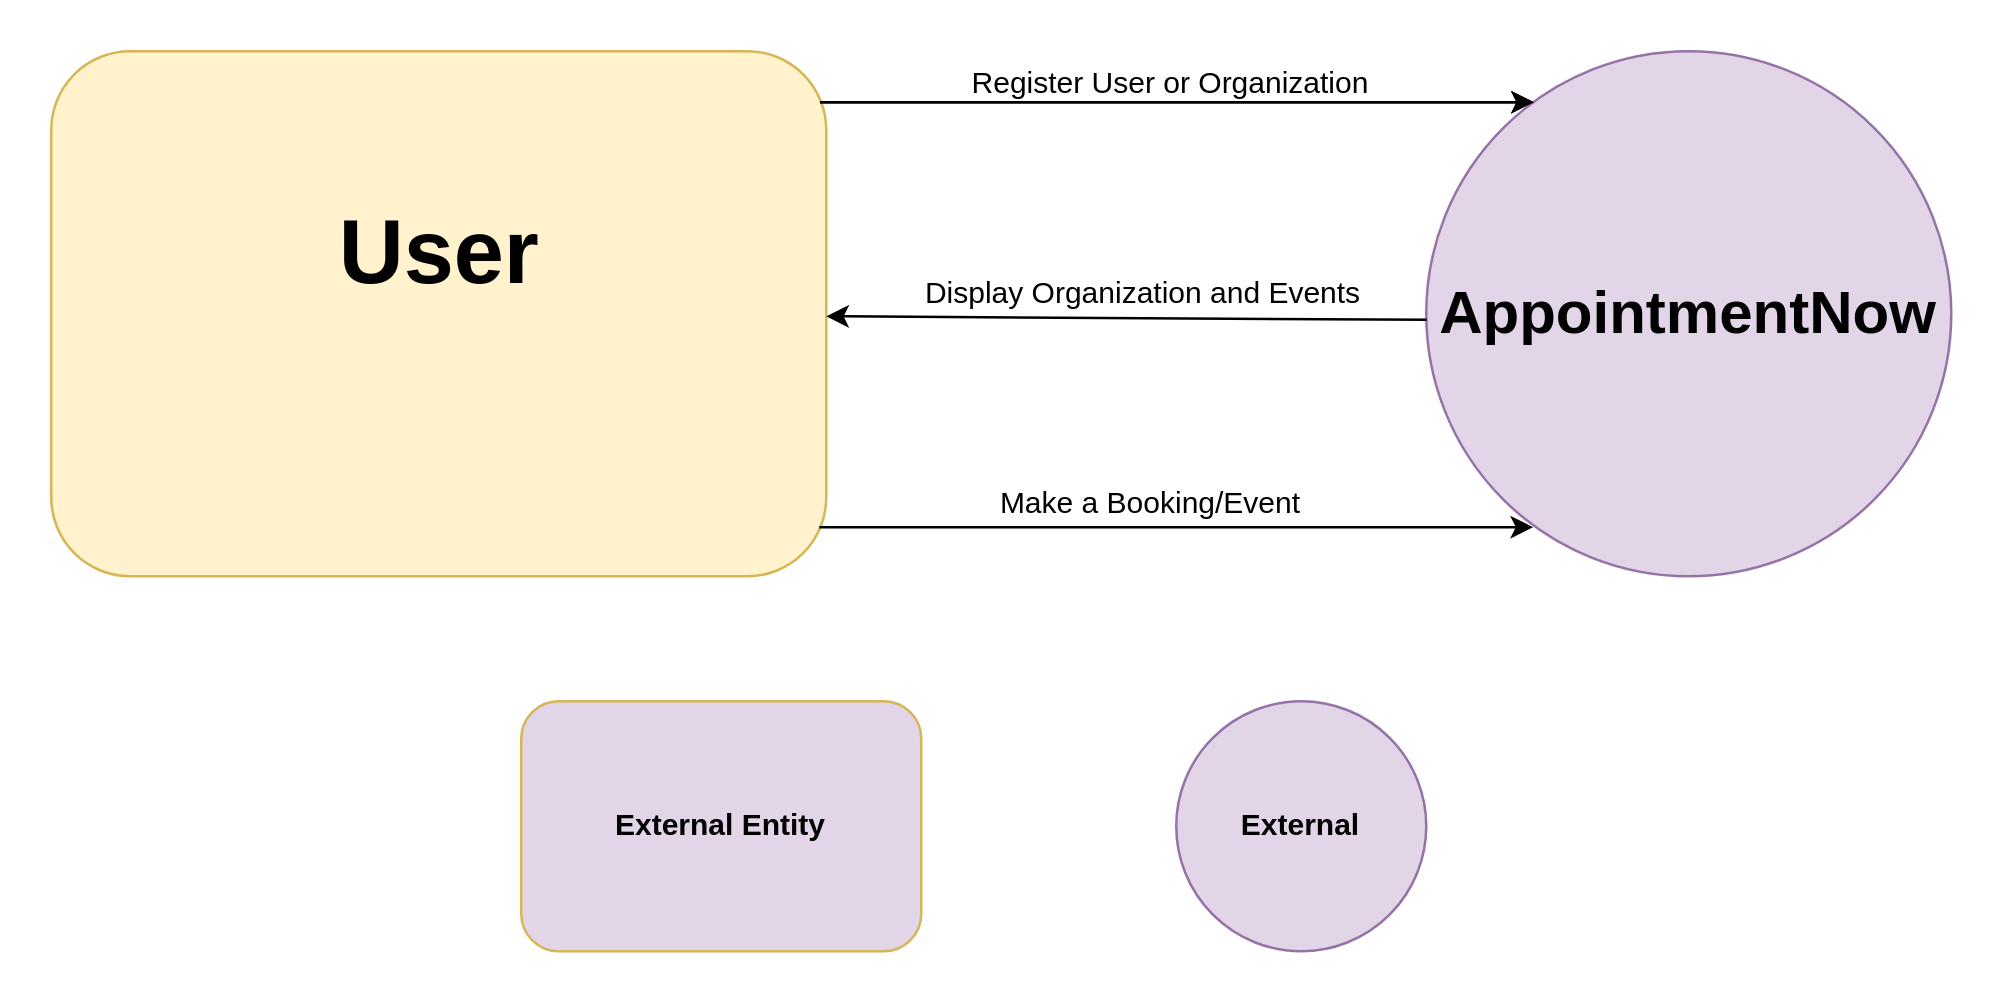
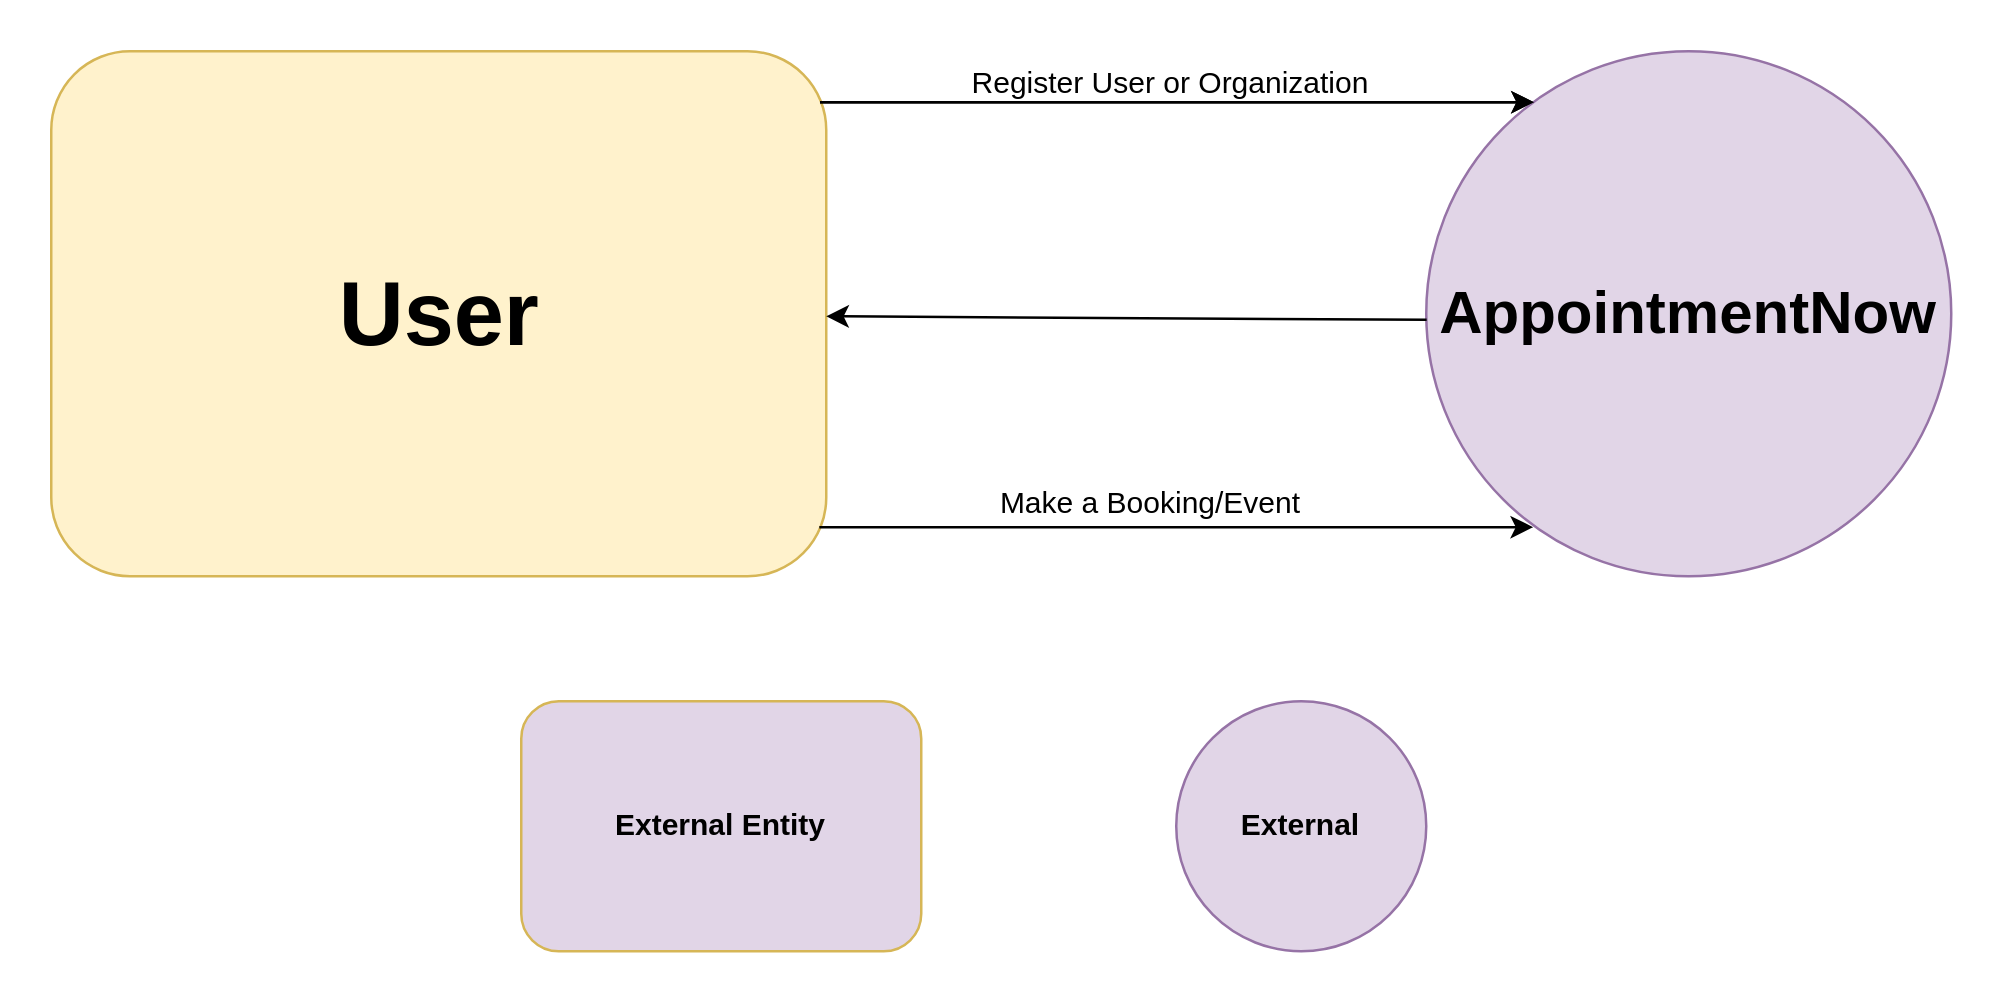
  <mxCell id="0" />
  <mxCell id="1" parent="0" />
  <mxCell id="2" value="" style="rounded=1;whiteSpace=wrap;html=1;fontStyle=1;fillColor=#fff2cc;strokeColor=#d6b656;" vertex="1" parent="1"><mxGeometry x="20" y="20" width="310" height="210" as="geometry" /></mxCell>
  <mxCell id="3" value="" style="ellipse;whiteSpace=wrap;html=1;aspect=fixed;fillColor=#e1d5e7;strokeColor=#9673a6;" vertex="1" parent="1"><mxGeometry x="570" y="20" width="210" height="210" as="geometry" /></mxCell>
  <mxCell id="4" value="" style="endArrow=classic;html=1;exitX=0.992;exitY=0.097;exitDx=0;exitDy=0;exitPerimeter=0;entryX=0.205;entryY=0.097;entryDx=0;entryDy=0;entryPerimeter=0;" edge="1" parent="1" source="2" target="3"><mxGeometry width="50" height="50" relative="1" as="geometry"><mxPoint x="330" y="43.5" as="sourcePoint" /><mxPoint x="620" y="40" as="targetPoint" /></mxGeometry></mxCell>
  <mxCell id="5" value="&lt;div&gt;Register User or Organization&lt;/div&gt;&lt;div&gt;&lt;br&gt;&lt;/div&gt;" style="text;html=1;strokeColor=none;fillColor=none;align=center;verticalAlign=middle;whiteSpace=wrap;rounded=0;" vertex="1" parent="1"><mxGeometry x="368" y="30" width="200" height="20" as="geometry" /></mxCell>
  <mxCell id="6" value="" style="endArrow=classic;html=1;exitX=0.992;exitY=0.097;exitDx=0;exitDy=0;exitPerimeter=0;entryX=0.205;entryY=0.097;entryDx=0;entryDy=0;entryPerimeter=0;" edge="1" parent="1"><mxGeometry width="50" height="50" relative="1" as="geometry"><mxPoint x="327.52" y="40.37" as="sourcePoint" /><mxPoint x="613.05" y="40.37" as="targetPoint" /></mxGeometry></mxCell>
- <mxCell id="7" value="&lt;div&gt;Display Organization and Events&lt;/div&gt;" style="text;html=1;strokeColor=none;fillColor=none;align=center;verticalAlign=middle;whiteSpace=wrap;rounded=0;" vertex="1" parent="1"><mxGeometry x="357" y="107" width="200" height="20" as="geometry" /></mxCell>
  <mxCell id="8" value="" style="endArrow=classic;html=1;exitX=0.992;exitY=0.097;exitDx=0;exitDy=0;exitPerimeter=0;entryX=0.205;entryY=0.097;entryDx=0;entryDy=0;entryPerimeter=0;" edge="1" parent="1"><mxGeometry width="50" height="50" relative="1" as="geometry"><mxPoint x="327.23" y="210.37" as="sourcePoint" /><mxPoint x="612.76" y="210.37" as="targetPoint" /></mxGeometry></mxCell>
  <mxCell id="9" value="&lt;div&gt;Make a Booking/Event&lt;/div&gt;" style="text;html=1;strokeColor=none;fillColor=none;align=center;verticalAlign=middle;whiteSpace=wrap;rounded=0;" vertex="1" parent="1"><mxGeometry x="360" y="200" width="200" as="geometry" /></mxCell>
  <mxCell id="10" value="" style="endArrow=classic;html=1;exitX=0.015;exitY=0.383;exitDx=0;exitDy=0;exitPerimeter=0;" edge="1" parent="1"><mxGeometry width="50" height="50" relative="1" as="geometry"><mxPoint x="570.15" y="127.43" as="sourcePoint" /><mxPoint x="330" y="126" as="targetPoint" /></mxGeometry></mxCell>
- <mxCell id="11" value="&lt;b&gt;&lt;font style=&quot;font-size: 36px&quot;&gt;User&lt;/font&gt;&lt;/b&gt;" style="text;html=1;strokeColor=none;fillColor=none;align=center;verticalAlign=middle;whiteSpace=wrap;rounded=0;" vertex="1" parent="1"><mxGeometry x="102.5" y="52.5" width="145" height="95" as="geometry" /></mxCell>
+ <mxCell id="11" value="&lt;b&gt;&lt;font style=&quot;font-size: 36px&quot;&gt;User&lt;/font&gt;&lt;/b&gt;" style="text;html=1;strokeColor=none;fillColor=none;align=center;verticalAlign=middle;whiteSpace=wrap;rounded=0;" vertex="1" parent="1"><mxGeometry x="102.5" y="77.5" width="145" height="95" as="geometry" /></mxCell>
  <mxCell id="12" value="&lt;font style=&quot;font-size: 24px&quot;&gt;&lt;b&gt;AppointmentNow&lt;/b&gt;&lt;/font&gt;" style="text;html=1;strokeColor=none;fillColor=none;align=center;verticalAlign=middle;whiteSpace=wrap;rounded=0;" vertex="1" parent="1"><mxGeometry x="655" y="115" width="40" height="20" as="geometry" /></mxCell>
  <mxCell id="13" value="External Entity" style="rounded=1;whiteSpace=wrap;html=1;fontStyle=1;fillColor=#e1d5e7;strokeColor=#d6b656;" vertex="1" parent="1"><mxGeometry x="208" y="280" width="160" height="100" as="geometry" /></mxCell>
  <mxCell id="14" value="&lt;b&gt;External&lt;/b&gt;" style="ellipse;whiteSpace=wrap;html=1;aspect=fixed;fillColor=#e1d5e7;strokeColor=#9673a6;" vertex="1" parent="1"><mxGeometry x="470" y="280" width="100" height="100" as="geometry" /></mxCell>
